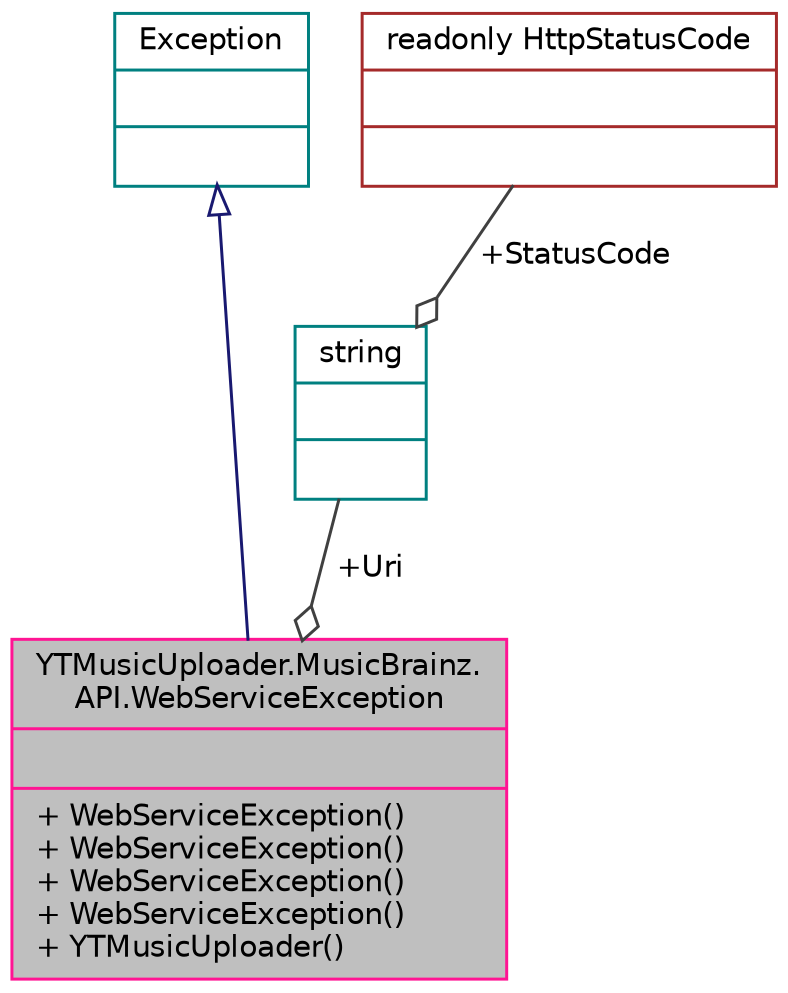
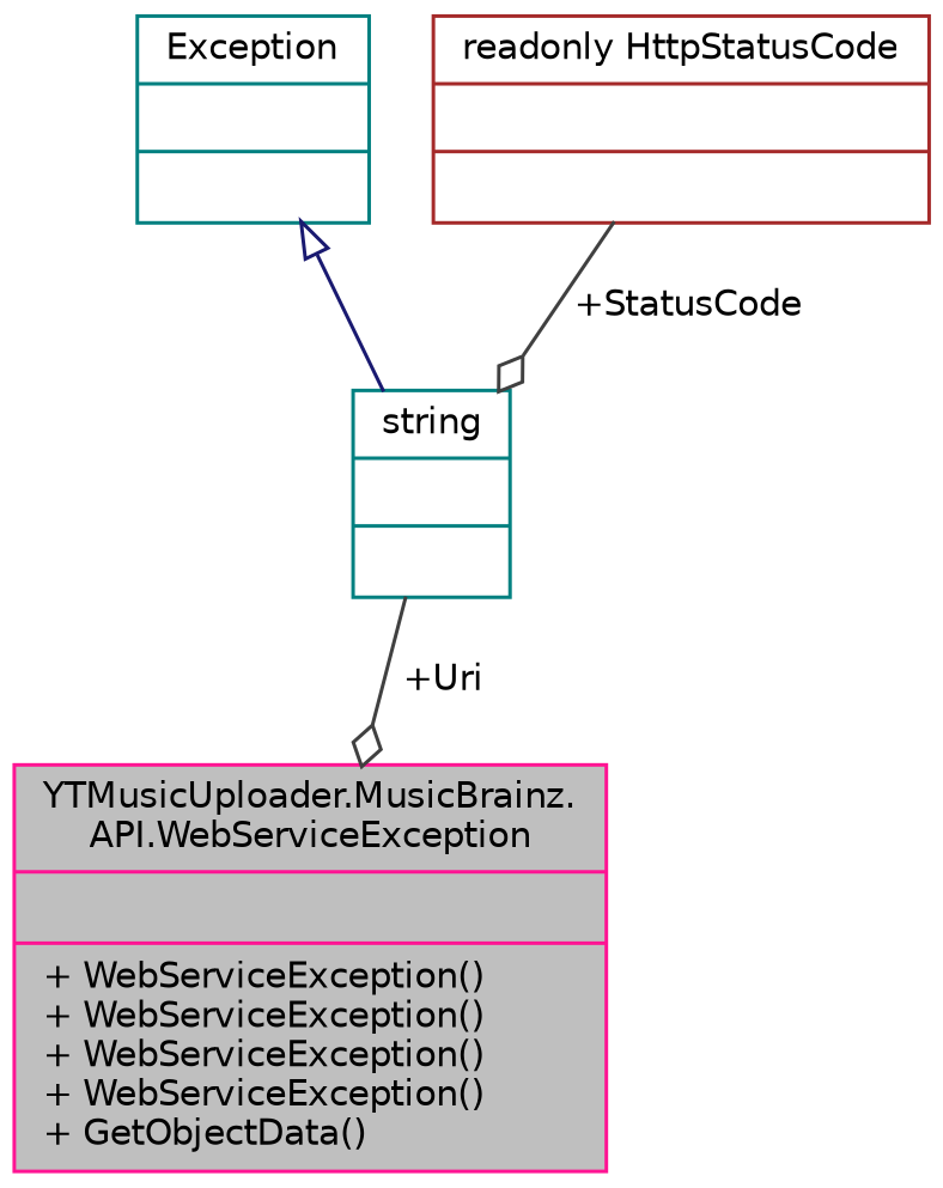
  digraph {
    node [color=teal fillcolor=white fontname=Helvetica fontsize=10 shape=record style=filled]
    edge [color=grey25 fontname=Helvetica fontsize=10 labelfontname=Helvetica labelfontsize=10 style=solid arrowhead=odiamond]
-   n1 [color=deeppink fillcolor=grey75 fontcolor=black height=0.2 label="{YTMusicUploader.MusicBrainz.\lAPI.WebServiceException\n||+ WebServiceException()\l+ WebServiceException()\l+ WebServiceException()\l+ WebServiceException()\l+ YTMusicUploader()\l}" width=0.4]
+   n1 [color=deeppink fillcolor=grey75 fontcolor=black height=0.2 label="{YTMusicUploader.MusicBrainz.\lAPI.WebServiceException\n||+ WebServiceException()\l+ WebServiceException()\l+ WebServiceException()\l+ WebServiceException()\l+ GetObjectData()\l}" width=0.4]
    n2 [height=0.2 label="{Exception\n||}" width=0.4]
    n3 [height=0.2 label="{string\n||}" width=0.4]
    n4 [color=brown height=0.2 label="{readonly HttpStatusCode\n||}" width=0.4]
-   n2 -> n1 [arrowtail=onormal color=midnightblue dir=back arrowhead=""]
+   n2 -> n3 [arrowtail=onormal color=midnightblue dir=back arrowhead=""]
    n3 -> n1 [label=" +Uri"]
    n4 -> n3 [label=" +StatusCode"]
  }
